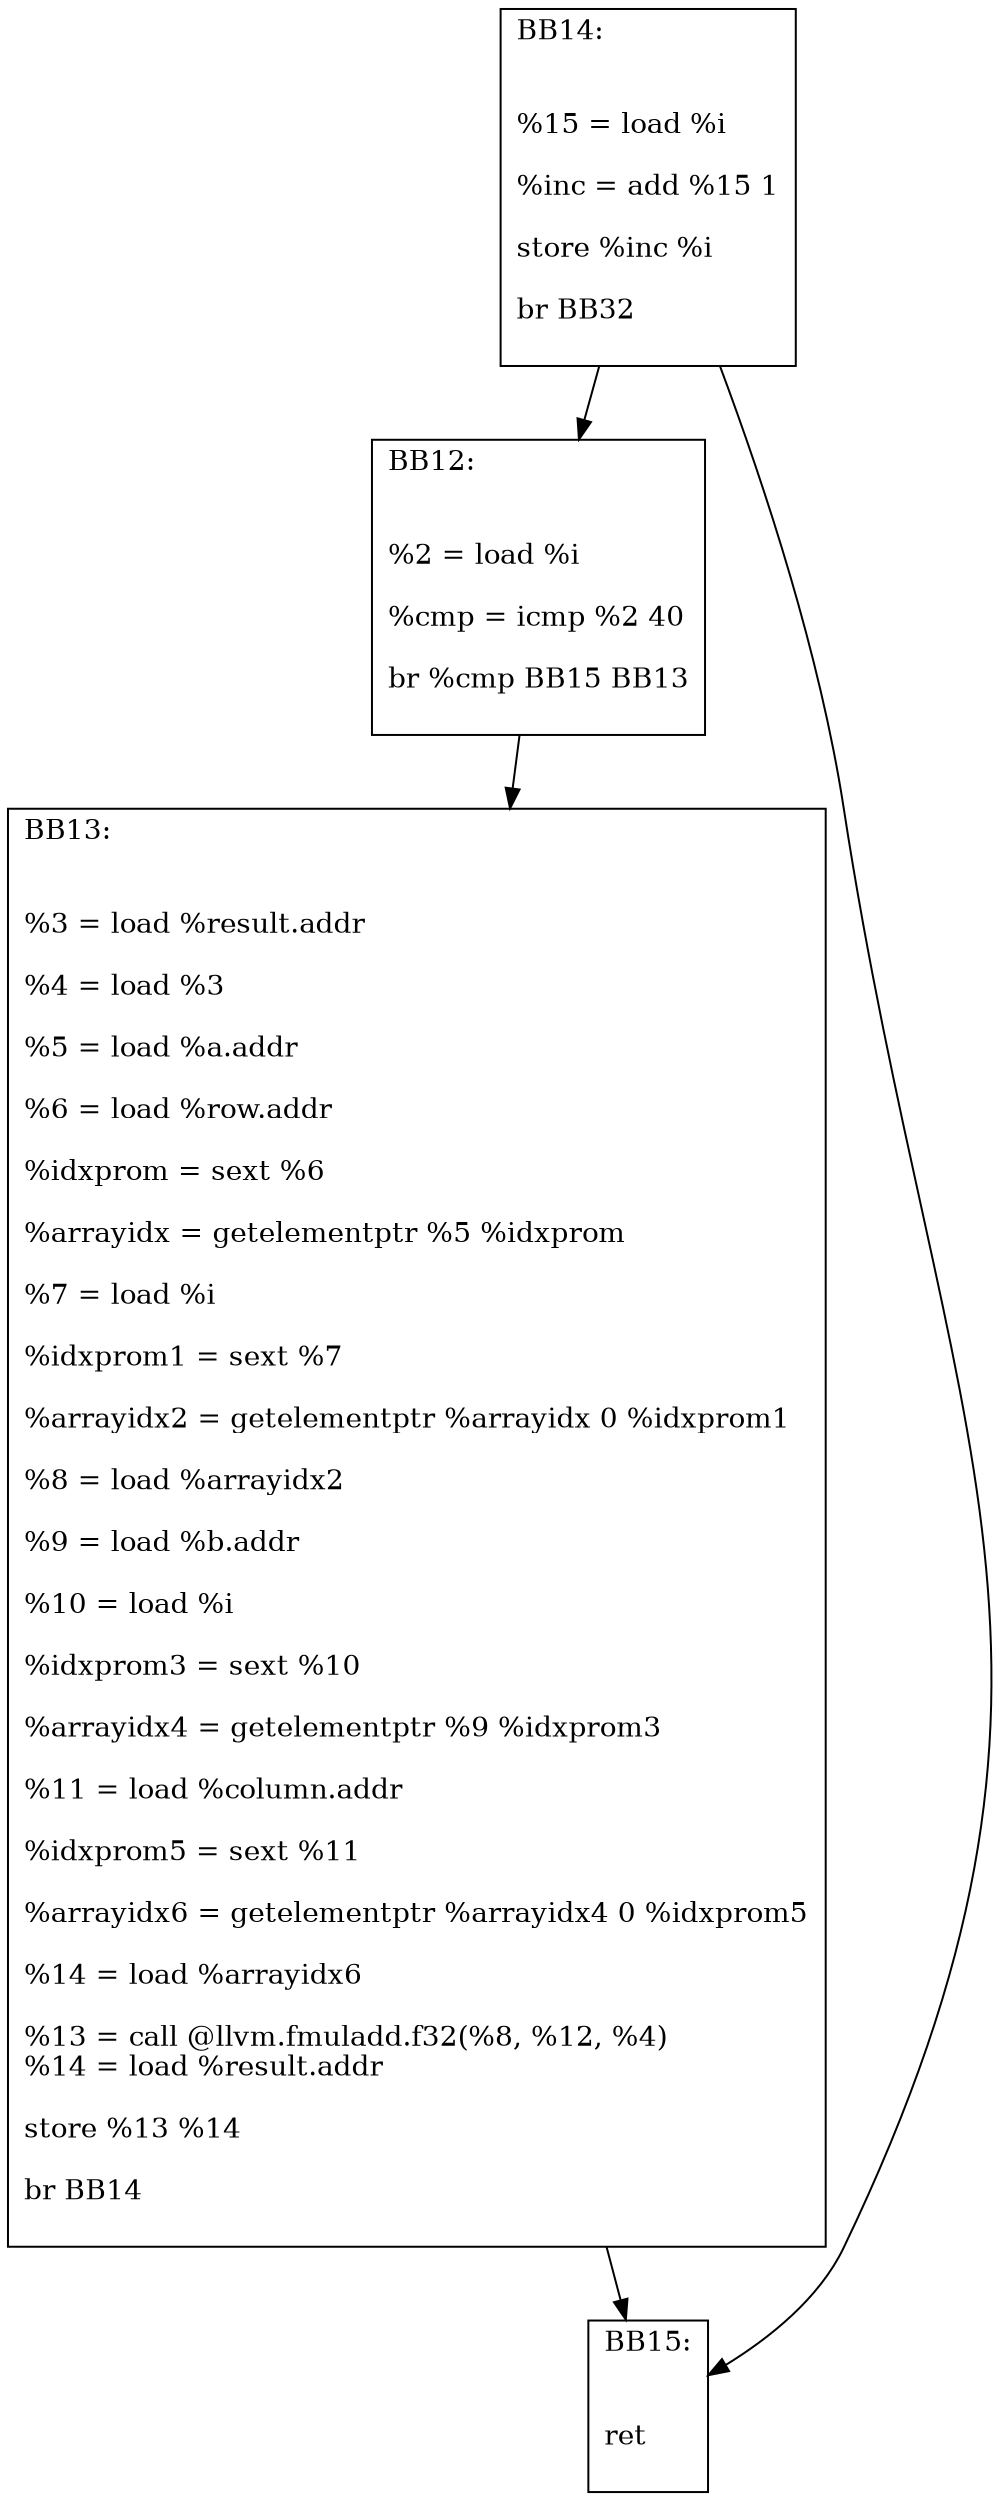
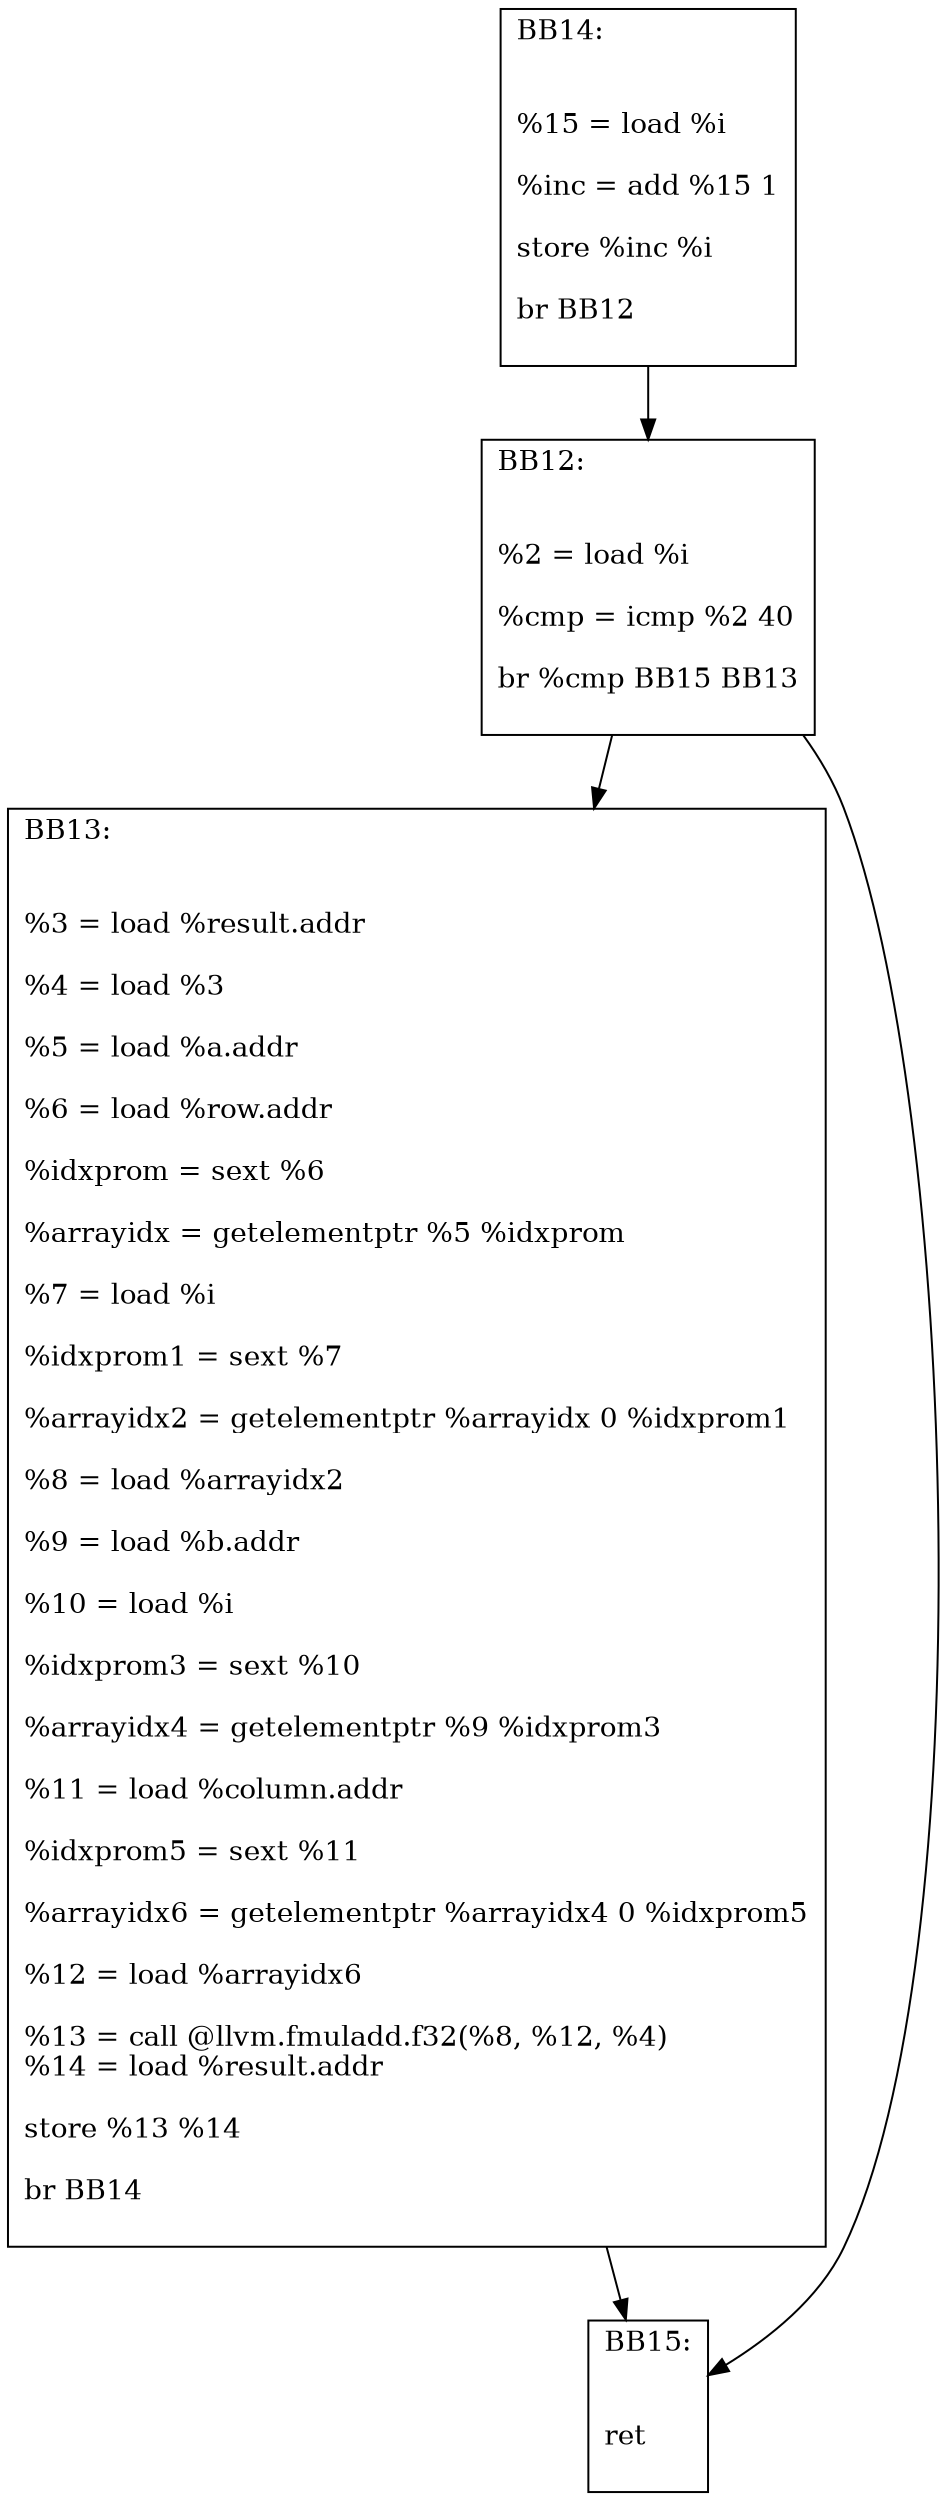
  digraph {
    node [shape=record]
    n1 [label="{BB12:\l\l\n%2 = load %i\l\n%cmp = icmp %2 40\l\nbr %cmp BB15 BB13\l\n}"]
-   n2 [label="{BB13:\l\l\n%3 = load %result.addr\l\n%4 = load %3\l\n%5 = load %a.addr\l\n%6 = load %row.addr\l\n%idxprom = sext %6\l\n%arrayidx = getelementptr %5 %idxprom\l\n%7 = load %i\l\n%idxprom1 = sext %7\l\n%arrayidx2 = getelementptr %arrayidx 0 %idxprom1\l\n%8 = load %arrayidx2\l\n%9 = load %b.addr\l\n%10 = load %i\l\n%idxprom3 = sext %10\l\n%arrayidx4 = getelementptr %9 %idxprom3\l\n%11 = load %column.addr\l\n%idxprom5 = sext %11\l\n%arrayidx6 = getelementptr %arrayidx4 0 %idxprom5\l\n%14 = load %arrayidx6\l\n%13 = call @llvm.fmuladd.f32(%8, %12, %4)\l%14 = load %result.addr\l\nstore %13 %14\l\nbr BB14\l\n}"]
+   n2 [label="{BB13:\l\l\n%3 = load %result.addr\l\n%4 = load %3\l\n%5 = load %a.addr\l\n%6 = load %row.addr\l\n%idxprom = sext %6\l\n%arrayidx = getelementptr %5 %idxprom\l\n%7 = load %i\l\n%idxprom1 = sext %7\l\n%arrayidx2 = getelementptr %arrayidx 0 %idxprom1\l\n%8 = load %arrayidx2\l\n%9 = load %b.addr\l\n%10 = load %i\l\n%idxprom3 = sext %10\l\n%arrayidx4 = getelementptr %9 %idxprom3\l\n%11 = load %column.addr\l\n%idxprom5 = sext %11\l\n%arrayidx6 = getelementptr %arrayidx4 0 %idxprom5\l\n%12 = load %arrayidx6\l\n%13 = call @llvm.fmuladd.f32(%8, %12, %4)\l%14 = load %result.addr\l\nstore %13 %14\l\nbr BB14\l\n}"]
    n3 [label="{BB15:\l\l\nret\l\n}"]
-   n4 [label="{BB14:\l\l\n%15 = load %i\l\n%inc = add %15 1\l\nstore %inc %i\l\nbr BB32\l\n}"]
+   n4 [label="{BB14:\l\l\n%15 = load %i\l\n%inc = add %15 1\l\nstore %inc %i\l\nbr BB12\l\n}"]
    n1 -> n2
-   n4 -> n3
+   n1 -> n3
    n2 -> n3
    n4 -> n1
  }
